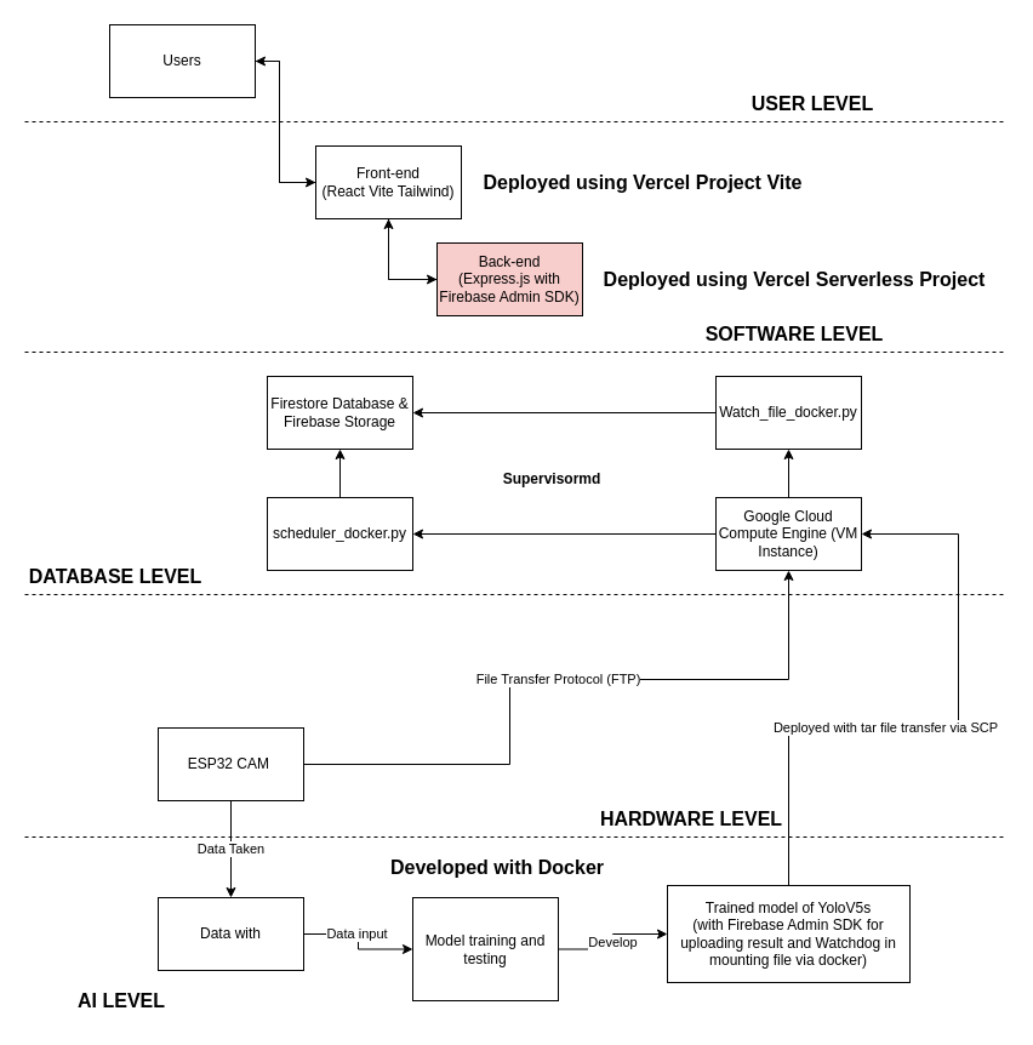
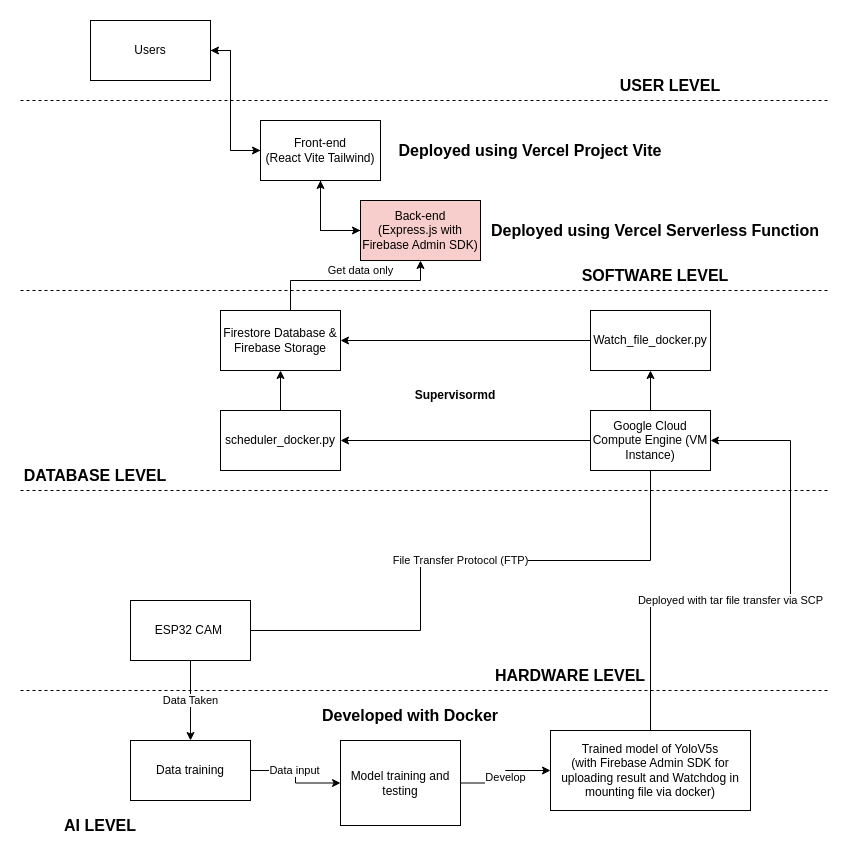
  <mxCell id="0" />
  <mxCell id="1" parent="0" />
  <mxCell id="2" style="edgeStyle=orthogonalEdgeStyle;rounded=0;orthogonalLoop=1;jettySize=auto;html=1;entryX=0;entryY=0.5;entryDx=0;entryDy=0;" parent="1" source="3" target="7" edge="1"><mxGeometry relative="1" as="geometry"><Array as="points"><mxPoint x="230" y="50" /><mxPoint x="230" y="150" /></Array></mxGeometry></mxCell>
  <mxCell id="3" value="Users" style="rounded=0;whiteSpace=wrap;html=1;" parent="1" vertex="1"><mxGeometry x="90" y="20" width="120" height="60" as="geometry" /></mxCell>
  <mxCell id="4" value="USER LEVEL" style="text;html=1;align=center;verticalAlign=middle;whiteSpace=wrap;rounded=0;fontSize=16;fontStyle=1" parent="1" vertex="1"><mxGeometry x="610" y="70" width="120" height="30" as="geometry" /></mxCell>
  <mxCell id="5" style="edgeStyle=orthogonalEdgeStyle;rounded=0;orthogonalLoop=1;jettySize=auto;html=1;entryX=1;entryY=0.5;entryDx=0;entryDy=0;" parent="1" source="7" target="3" edge="1"><mxGeometry relative="1" as="geometry"><Array as="points"><mxPoint x="230" y="150" /><mxPoint x="230" y="50" /></Array></mxGeometry></mxCell>
  <mxCell id="6" style="edgeStyle=orthogonalEdgeStyle;rounded=0;orthogonalLoop=1;jettySize=auto;html=1;entryX=0;entryY=0.5;entryDx=0;entryDy=0;" parent="1" source="7" target="9" edge="1"><mxGeometry relative="1" as="geometry"><Array as="points"><mxPoint x="320" y="230" /></Array></mxGeometry></mxCell>
  <mxCell id="7" value="Front-end&lt;div&gt;(React Vite Tailwind)&lt;/div&gt;" style="rounded=0;whiteSpace=wrap;html=1;" parent="1" vertex="1"><mxGeometry x="260" y="120" width="120" height="60" as="geometry" /></mxCell>
  <mxCell id="8" style="edgeStyle=orthogonalEdgeStyle;rounded=0;orthogonalLoop=1;jettySize=auto;html=1;entryX=0.5;entryY=1;entryDx=0;entryDy=0;" parent="1" source="9" target="7" edge="1"><mxGeometry relative="1" as="geometry"><Array as="points"><mxPoint x="320" y="230" /></Array></mxGeometry></mxCell>
  <mxCell id="9" value="Back-end&lt;div&gt;(Express.js with Firebase Admin SDK)&lt;/div&gt;" style="rounded=0;whiteSpace=wrap;html=1;fillColor=#f8cecc;" parent="1" vertex="1"><mxGeometry x="360" y="200" width="120" height="60" as="geometry" /></mxCell>
+ <mxCell id="10" value="Get data only" style="edgeStyle=orthogonalEdgeStyle;rounded=0;orthogonalLoop=1;jettySize=auto;html=1;entryX=0.5;entryY=1;entryDx=0;entryDy=0;" parent="1" source="11" target="9" edge="1"><mxGeometry x="0.111" y="10" relative="1" as="geometry"><mxPoint as="offset" /><Array as="points"><mxPoint x="290" y="280" /><mxPoint x="420" y="280" /></Array></mxGeometry></mxCell>
  <mxCell id="11" value="Firestore Database &amp;amp; Firebase Storage" style="rounded=0;whiteSpace=wrap;html=1;" parent="1" vertex="1"><mxGeometry x="220" y="310" width="120" height="60" as="geometry" /></mxCell>
  <mxCell id="12" style="edgeStyle=orthogonalEdgeStyle;rounded=0;orthogonalLoop=1;jettySize=auto;html=1;entryX=0.5;entryY=1;entryDx=0;entryDy=0;" edge="1" parent="1" source="14" target="37"><mxGeometry relative="1" as="geometry" /></mxCell>
  <mxCell id="13" value="" style="edgeStyle=orthogonalEdgeStyle;rounded=0;orthogonalLoop=1;jettySize=auto;html=1;" edge="1" parent="1" source="14" target="39"><mxGeometry relative="1" as="geometry" /></mxCell>
  <mxCell id="14" value="Google Cloud Compute Engine (VM Instance)" style="rounded=0;whiteSpace=wrap;html=1;" parent="1" vertex="1"><mxGeometry x="590" y="410" width="120" height="60" as="geometry" /></mxCell>
- <mxCell id="15" value="File Transfer Protocol (FTP)" style="edgeStyle=orthogonalEdgeStyle;rounded=0;orthogonalLoop=1;jettySize=auto;html=1;entryX=0.5;entryY=1;entryDx=0;entryDy=0;" parent="1" source="17" target="14" edge="1"><mxGeometry relative="1" as="geometry"><Array as="points"><mxPoint x="420" y="630" /><mxPoint x="420" y="560" /><mxPoint x="650" y="560" /></Array></mxGeometry></mxCell>
+ <mxCell id="15" value="File Transfer Protocol (FTP)" style="edgeStyle=orthogonalEdgeStyle;rounded=0;orthogonalLoop=1;jettySize=auto;html=1;entryX=0.5;entryY=1;entryDx=0;entryDy=0;endArrow=none;" parent="1" source="17" target="14" edge="1"><mxGeometry relative="1" as="geometry"><Array as="points"><mxPoint x="420" y="630" /><mxPoint x="420" y="560" /><mxPoint x="650" y="560" /></Array></mxGeometry></mxCell>
  <mxCell id="16" value="Data Taken" style="edgeStyle=orthogonalEdgeStyle;rounded=0;orthogonalLoop=1;jettySize=auto;html=1;" parent="1" source="17" target="24" edge="1"><mxGeometry relative="1" as="geometry" /></mxCell>
  <mxCell id="17" value="ESP32 CAM&amp;nbsp;" style="rounded=0;whiteSpace=wrap;html=1;" parent="1" vertex="1"><mxGeometry x="130" y="600" width="120" height="60" as="geometry" /></mxCell>
  <mxCell id="18" value="Deployed with tar file transfer via SCP" style="edgeStyle=orthogonalEdgeStyle;rounded=0;orthogonalLoop=1;jettySize=auto;html=1;entryX=1;entryY=0.5;entryDx=0;entryDy=0;" parent="1" source="19" target="14" edge="1"><mxGeometry x="-0.176" relative="1" as="geometry"><Array as="points"><mxPoint x="650" y="600" /><mxPoint x="790" y="600" /><mxPoint x="790" y="440" /></Array><mxPoint as="offset" /></mxGeometry></mxCell>
  <mxCell id="19" value="Trained model of YoloV5s&lt;div&gt;(with Firebase Admin SDK for uploading result and Watchdog in mounting file via docker)&lt;/div&gt;" style="rounded=0;whiteSpace=wrap;html=1;" parent="1" vertex="1"><mxGeometry x="550" y="730" width="200" height="80" as="geometry" /></mxCell>
  <mxCell id="20" value="Develop" style="edgeStyle=orthogonalEdgeStyle;rounded=0;orthogonalLoop=1;jettySize=auto;html=1;" parent="1" source="21" target="19" edge="1"><mxGeometry relative="1" as="geometry" /></mxCell>
  <mxCell id="21" value="Model training and testing" style="rounded=0;whiteSpace=wrap;html=1;" parent="1" vertex="1"><mxGeometry x="340" y="740" width="120" height="85" as="geometry" /></mxCell>
  <mxCell id="22" value="" style="edgeStyle=orthogonalEdgeStyle;rounded=0;orthogonalLoop=1;jettySize=auto;html=1;" parent="1" source="24" target="21" edge="1"><mxGeometry relative="1" as="geometry" /></mxCell>
  <mxCell id="23" value="Data input" style="edgeLabel;html=1;align=center;verticalAlign=middle;resizable=0;points=[];" parent="22" vertex="1" connectable="0"><mxGeometry x="-0.102" y="-2" relative="1" as="geometry"><mxPoint y="-2" as="offset" /></mxGeometry></mxCell>
- <mxCell id="24" value="Data with" style="rounded=0;whiteSpace=wrap;html=1;" parent="1" vertex="1"><mxGeometry x="130" y="740" width="120" height="60" as="geometry" /></mxCell>
+ <mxCell id="24" value="Data training" style="rounded=0;whiteSpace=wrap;html=1;" parent="1" vertex="1"><mxGeometry x="130" y="740" width="120" height="60" as="geometry" /></mxCell>
  <mxCell id="25" value="" style="endArrow=none;dashed=1;html=1;rounded=0;" parent="1" edge="1"><mxGeometry width="50" height="50" relative="1" as="geometry"><mxPoint x="20" y="100" as="sourcePoint" /><mxPoint x="830" y="100" as="targetPoint" /></mxGeometry></mxCell>
  <mxCell id="26" value="" style="endArrow=none;dashed=1;html=1;rounded=0;" parent="1" edge="1"><mxGeometry width="50" height="50" relative="1" as="geometry"><mxPoint x="20" y="290" as="sourcePoint" /><mxPoint x="830" y="290" as="targetPoint" /></mxGeometry></mxCell>
  <mxCell id="27" value="SOFTWARE LEVEL" style="text;html=1;align=center;verticalAlign=middle;whiteSpace=wrap;rounded=0;fontSize=16;fontStyle=1" parent="1" vertex="1"><mxGeometry x="580" y="260" width="150" height="30" as="geometry" /></mxCell>
  <mxCell id="28" value="" style="endArrow=none;dashed=1;html=1;rounded=0;" parent="1" edge="1"><mxGeometry width="50" height="50" relative="1" as="geometry"><mxPoint x="20" y="490" as="sourcePoint" /><mxPoint x="830" y="490" as="targetPoint" /></mxGeometry></mxCell>
  <mxCell id="29" value="DATABASE LEVEL" style="text;html=1;align=center;verticalAlign=middle;whiteSpace=wrap;rounded=0;fontSize=16;fontStyle=1" parent="1" vertex="1"><mxGeometry x="20" y="460" width="150" height="30" as="geometry" /></mxCell>
  <mxCell id="30" value="Deployed using Vercel Project Vite" style="text;html=1;align=center;verticalAlign=middle;whiteSpace=wrap;rounded=0;fontSize=16;fontStyle=1" parent="1" vertex="1"><mxGeometry x="390" y="135" width="280" height="30" as="geometry" /></mxCell>
- <mxCell id="31" value="Deployed using Vercel Serverless Project" style="text;html=1;align=center;verticalAlign=middle;whiteSpace=wrap;rounded=0;fontSize=16;fontStyle=1" parent="1" vertex="1"><mxGeometry x="480" y="215" width="350" height="30" as="geometry" /></mxCell>
+ <mxCell id="31" value="Deployed using Vercel Serverless Function" style="text;html=1;align=center;verticalAlign=middle;whiteSpace=wrap;rounded=0;fontSize=16;fontStyle=1" parent="1" vertex="1"><mxGeometry x="480" y="215" width="350" height="30" as="geometry" /></mxCell>
  <mxCell id="32" value="" style="endArrow=none;dashed=1;html=1;rounded=0;" parent="1" edge="1"><mxGeometry width="50" height="50" relative="1" as="geometry"><mxPoint x="20" y="690" as="sourcePoint" /><mxPoint x="830" y="690" as="targetPoint" /></mxGeometry></mxCell>
  <mxCell id="33" value="HARDWARE LEVEL" style="text;html=1;align=center;verticalAlign=middle;whiteSpace=wrap;rounded=0;fontSize=16;fontStyle=1" parent="1" vertex="1"><mxGeometry x="490" y="660" width="160" height="30" as="geometry" /></mxCell>
  <mxCell id="34" value="AI LEVEL" style="text;html=1;align=center;verticalAlign=middle;whiteSpace=wrap;rounded=0;fontSize=16;fontStyle=1" parent="1" vertex="1"><mxGeometry x="20" y="810" width="160" height="30" as="geometry" /></mxCell>
  <mxCell id="35" value="Developed with Docker" style="text;html=1;align=center;verticalAlign=middle;whiteSpace=wrap;rounded=0;fontSize=16;fontStyle=1" parent="1" vertex="1"><mxGeometry x="300" y="700" width="220" height="30" as="geometry" /></mxCell>
  <mxCell id="36" style="edgeStyle=orthogonalEdgeStyle;rounded=0;orthogonalLoop=1;jettySize=auto;html=1;entryX=1;entryY=0.5;entryDx=0;entryDy=0;" edge="1" parent="1" source="37" target="11"><mxGeometry relative="1" as="geometry" /></mxCell>
  <mxCell id="37" value="Watch_file_docker.py" style="rounded=0;whiteSpace=wrap;html=1;" vertex="1" parent="1"><mxGeometry x="590" y="310" width="120" height="60" as="geometry" /></mxCell>
  <mxCell id="38" style="edgeStyle=orthogonalEdgeStyle;rounded=0;orthogonalLoop=1;jettySize=auto;html=1;entryX=0.5;entryY=1;entryDx=0;entryDy=0;" edge="1" parent="1" source="39" target="11"><mxGeometry relative="1" as="geometry" /></mxCell>
  <mxCell id="39" value="scheduler_docker.py" style="rounded=0;whiteSpace=wrap;html=1;" vertex="1" parent="1"><mxGeometry x="220" y="410" width="120" height="60" as="geometry" /></mxCell>
  <mxCell id="40" value="Supervisormd" style="text;html=1;align=center;verticalAlign=middle;whiteSpace=wrap;rounded=0;fontStyle=1" vertex="1" parent="1"><mxGeometry x="410" y="380" width="90" height="30" as="geometry" /></mxCell>
